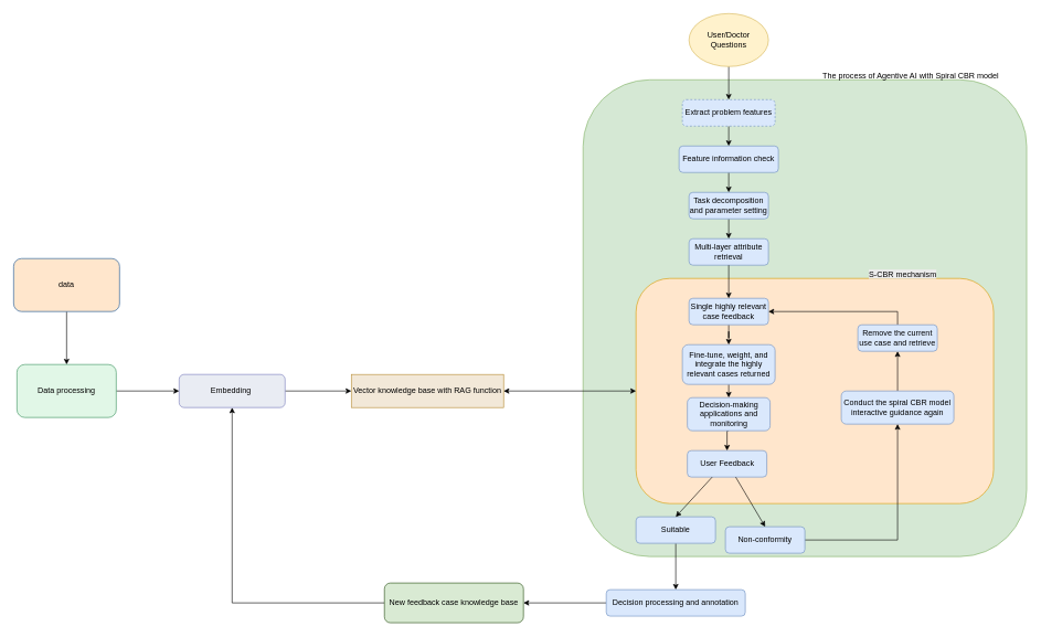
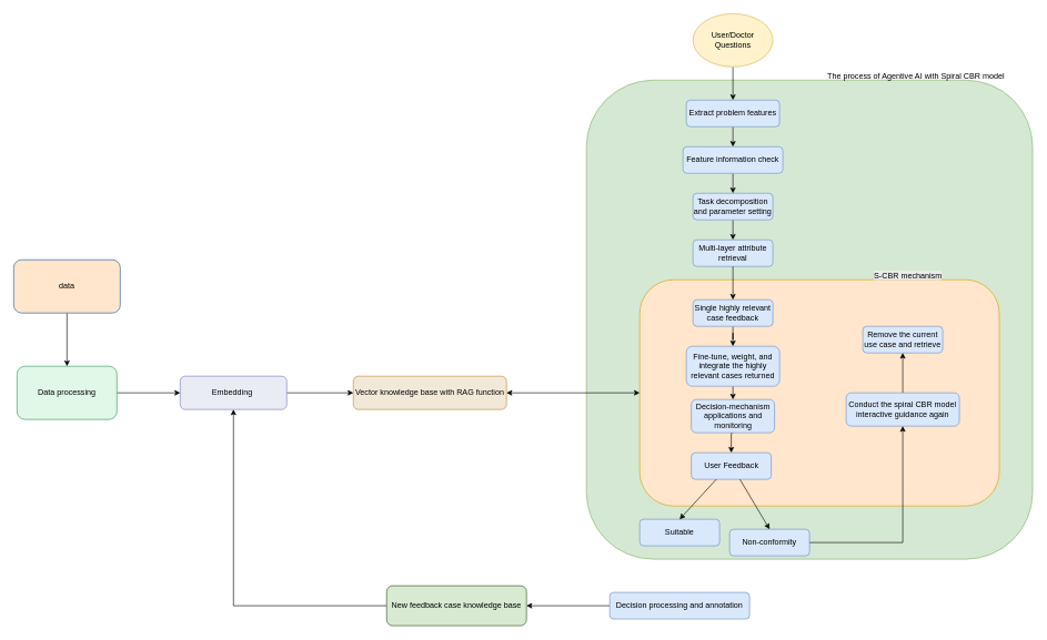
  <mxCell id="0" />
  <mxCell id="1" parent="0" />
  <mxCell id="2" value="" style="rounded=1;whiteSpace=wrap;html=1;fillColor=#d5e8d4;strokeColor=#82b366;" vertex="1" parent="1"><mxGeometry x="880" y="120" width="670" height="720" as="geometry" /></mxCell>
  <mxCell id="3" style="edgeStyle=orthogonalEdgeStyle;rounded=0;orthogonalLoop=1;jettySize=auto;html=1;entryX=0.5;entryY=0;entryDx=0;entryDy=0;" edge="1" parent="1" source="4" target="7"><mxGeometry relative="1" as="geometry" /></mxCell>
  <mxCell id="4" value="User/Doctor Questions" style="ellipse;whiteSpace=wrap;html=1;fillColor=#fff2cc;strokeColor=#d6b656;" vertex="1" parent="1"><mxGeometry x="1040" y="20" width="120" height="80" as="geometry" /></mxCell>
  <mxCell id="5" value="The process of Agentive AI with Spiral CBR model" style="text;whiteSpace=wrap;html=1;" vertex="1" parent="1"><mxGeometry x="1240" y="100" width="300" height="40" as="geometry" /></mxCell>
  <mxCell id="6" style="edgeStyle=orthogonalEdgeStyle;rounded=0;orthogonalLoop=1;jettySize=auto;html=1;exitX=0.5;exitY=1;exitDx=0;exitDy=0;entryX=0.5;entryY=0;entryDx=0;entryDy=0;" edge="1" parent="1" source="7" target="9"><mxGeometry relative="1" as="geometry" /></mxCell>
- <mxCell id="7" value="Extract problem features" style="rounded=1;whiteSpace=wrap;html=1;fillColor=#dae8fc;strokeColor=#6c8ebf;dashed=1;" vertex="1" parent="1"><mxGeometry x="1030" y="150" width="140" height="40" as="geometry" /></mxCell>
+ <mxCell id="7" value="Extract problem features" style="rounded=1;whiteSpace=wrap;html=1;fillColor=#dae8fc;strokeColor=#6c8ebf;" vertex="1" parent="1"><mxGeometry x="1030" y="150" width="140" height="40" as="geometry" /></mxCell>
  <mxCell id="8" style="edgeStyle=orthogonalEdgeStyle;rounded=0;orthogonalLoop=1;jettySize=auto;html=1;exitX=0.5;exitY=1;exitDx=0;exitDy=0;entryX=0.5;entryY=0;entryDx=0;entryDy=0;" edge="1" parent="1" source="9" target="11"><mxGeometry relative="1" as="geometry" /></mxCell>
  <mxCell id="9" value="Feature information check" style="rounded=1;whiteSpace=wrap;html=1;fillColor=#dae8fc;strokeColor=#6c8ebf;" vertex="1" parent="1"><mxGeometry x="1025" y="220" width="150" height="40" as="geometry" /></mxCell>
  <mxCell id="10" style="edgeStyle=orthogonalEdgeStyle;rounded=0;orthogonalLoop=1;jettySize=auto;html=1;exitX=0.5;exitY=1;exitDx=0;exitDy=0;entryX=0.5;entryY=0;entryDx=0;entryDy=0;" edge="1" parent="1" source="11" target="12"><mxGeometry relative="1" as="geometry" /></mxCell>
  <mxCell id="11" value="Task decomposition and parameter setting" style="rounded=1;whiteSpace=wrap;html=1;fillColor=#dae8fc;strokeColor=#6c8ebf;" vertex="1" parent="1"><mxGeometry x="1040" y="290" width="120" height="40" as="geometry" /></mxCell>
  <mxCell id="12" value="Multi-layer attribute retrieval" style="rounded=1;whiteSpace=wrap;html=1;fillColor=#dae8fc;strokeColor=#6c8ebf;" vertex="1" parent="1"><mxGeometry x="1040" y="360" width="120" height="40" as="geometry" /></mxCell>
  <mxCell id="13" value="" style="rounded=1;whiteSpace=wrap;html=1;fillColor=#ffe6cc;strokeColor=#d79b00;" vertex="1" parent="1"><mxGeometry x="960" y="420" width="540" height="340" as="geometry" /></mxCell>
  <mxCell id="14" style="edgeStyle=orthogonalEdgeStyle;rounded=0;orthogonalLoop=1;jettySize=auto;html=1;" edge="1" parent="1" source="15" target="17"><mxGeometry relative="1" as="geometry" /></mxCell>
  <mxCell id="15" value="Single highly relevant case feedback" style="rounded=1;whiteSpace=wrap;html=1;fillColor=#dae8fc;strokeColor=#6c8ebf;" vertex="1" parent="1"><mxGeometry x="1040" y="450" width="120" height="40" as="geometry" /></mxCell>
  <mxCell id="16" style="edgeStyle=orthogonalEdgeStyle;rounded=0;orthogonalLoop=1;jettySize=auto;html=1;exitX=0.5;exitY=1;exitDx=0;exitDy=0;entryX=0.5;entryY=0;entryDx=0;entryDy=0;" edge="1" parent="1" source="17" target="19"><mxGeometry relative="1" as="geometry" /></mxCell>
  <mxCell id="17" value="Fine-tune, weight, and integrate the highly relevant cases returned" style="rounded=1;whiteSpace=wrap;html=1;fillColor=#dae8fc;strokeColor=#6c8ebf;" vertex="1" parent="1"><mxGeometry x="1030" y="520" width="140" height="60" as="geometry" /></mxCell>
  <mxCell id="18" style="edgeStyle=orthogonalEdgeStyle;rounded=0;orthogonalLoop=1;jettySize=auto;html=1;exitX=0.5;exitY=1;exitDx=0;exitDy=0;entryX=0.5;entryY=0;entryDx=0;entryDy=0;" edge="1" parent="1" source="19" target="20"><mxGeometry relative="1" as="geometry" /></mxCell>
- <mxCell id="19" value="Decision-making applications and monitoring" style="rounded=1;whiteSpace=wrap;html=1;fillColor=#dae8fc;strokeColor=#6c8ebf;" vertex="1" parent="1"><mxGeometry x="1037.5" y="600" width="125" height="50" as="geometry" /></mxCell>
+ <mxCell id="19" value="Decision-mechanism applications and monitoring" style="rounded=1;whiteSpace=wrap;html=1;fillColor=#dae8fc;strokeColor=#6c8ebf;" vertex="1" parent="1"><mxGeometry x="1037.5" y="600" width="125" height="50" as="geometry" /></mxCell>
  <mxCell id="20" value="&lt;div style=&quot;text-align: start;&quot;&gt;User Feedback&lt;/div&gt;" style="rounded=1;whiteSpace=wrap;html=1;fillColor=#dae8fc;strokeColor=#6c8ebf;" vertex="1" parent="1"><mxGeometry x="1037.5" y="680" width="120" height="40" as="geometry" /></mxCell>
  <mxCell id="21" style="edgeStyle=orthogonalEdgeStyle;rounded=0;orthogonalLoop=1;jettySize=auto;html=1;exitX=0.5;exitY=0;exitDx=0;exitDy=0;entryX=0.5;entryY=1;entryDx=0;entryDy=0;" edge="1" parent="1" source="22" target="24"><mxGeometry relative="1" as="geometry" /></mxCell>
  <mxCell id="22" value="&lt;div style=&quot;text-align: center;&quot;&gt;Conduct the spiral CBR model interactive guidance again&lt;/div&gt;" style="rounded=1;whiteSpace=wrap;html=1;fillColor=#dae8fc;strokeColor=#6c8ebf;" vertex="1" parent="1"><mxGeometry x="1270" y="590" width="170" height="50" as="geometry" /></mxCell>
- <mxCell id="23" style="edgeStyle=orthogonalEdgeStyle;rounded=0;orthogonalLoop=1;jettySize=auto;html=1;entryX=1;entryY=0.5;entryDx=0;entryDy=0;" edge="1" parent="1" source="24" target="15"><mxGeometry relative="1" as="geometry"><Array as="points"><mxPoint x="1355" y="470" /></Array></mxGeometry></mxCell>
  <mxCell id="24" value="Remove the current use case and retrieve" style="rounded=1;whiteSpace=wrap;html=1;fillColor=#dae8fc;strokeColor=#6c8ebf;" vertex="1" parent="1"><mxGeometry x="1295" y="490" width="120" height="40" as="geometry" /></mxCell>
- <mxCell id="25" style="edgeStyle=orthogonalEdgeStyle;rounded=0;orthogonalLoop=1;jettySize=auto;html=1;" edge="1" parent="1" source="26" target="33"><mxGeometry relative="1" as="geometry" /></mxCell>
  <mxCell id="26" value="&lt;div style=&quot;text-align: start;&quot;&gt;Suitable&lt;/div&gt;" style="rounded=1;whiteSpace=wrap;html=1;fillColor=#dae8fc;strokeColor=#6c8ebf;" vertex="1" parent="1"><mxGeometry x="960" y="780" width="120" height="40" as="geometry" /></mxCell>
  <mxCell id="27" style="edgeStyle=orthogonalEdgeStyle;rounded=0;orthogonalLoop=1;jettySize=auto;html=1;entryX=0.5;entryY=1;entryDx=0;entryDy=0;" edge="1" parent="1" source="28" target="22"><mxGeometry relative="1" as="geometry" /></mxCell>
  <mxCell id="28" value="&lt;div style=&quot;text-align: start;&quot;&gt;Non-conformity&lt;/div&gt;" style="rounded=1;whiteSpace=wrap;html=1;fillColor=#dae8fc;strokeColor=#6c8ebf;" vertex="1" parent="1"><mxGeometry x="1095" y="795" width="120" height="40" as="geometry" /></mxCell>
  <mxCell id="29" value="" style="endArrow=classic;html=1;rounded=0;exitX=0.75;exitY=1;exitDx=0;exitDy=0;entryX=0.5;entryY=0;entryDx=0;entryDy=0;" edge="1" parent="1" target="28"><mxGeometry width="50" height="50" relative="1" as="geometry"><mxPoint x="1110.5" y="720" as="sourcePoint" /><mxPoint x="1157.5" y="760" as="targetPoint" /></mxGeometry></mxCell>
  <mxCell id="30" value="" style="endArrow=classic;html=1;rounded=0;exitX=0.25;exitY=1;exitDx=0;exitDy=0;entryX=0.5;entryY=0;entryDx=0;entryDy=0;" edge="1" parent="1" target="26"><mxGeometry width="50" height="50" relative="1" as="geometry"><mxPoint x="1075" y="720" as="sourcePoint" /><mxPoint x="1040" y="760" as="targetPoint" /></mxGeometry></mxCell>
  <mxCell id="31" style="edgeStyle=orthogonalEdgeStyle;rounded=0;orthogonalLoop=1;jettySize=auto;html=1;entryX=0.5;entryY=0;entryDx=0;entryDy=0;" edge="1" parent="1" source="12" target="15"><mxGeometry relative="1" as="geometry" /></mxCell>
  <mxCell id="32" style="edgeStyle=orthogonalEdgeStyle;rounded=0;orthogonalLoop=1;jettySize=auto;html=1;exitX=0;exitY=0.5;exitDx=0;exitDy=0;entryX=1;entryY=0.5;entryDx=0;entryDy=0;" edge="1" parent="1" source="33" target="35"><mxGeometry relative="1" as="geometry" /></mxCell>
  <mxCell id="33" value="&lt;div style=&quot;text-align: start;&quot;&gt;Decision processing and annotation&lt;/div&gt;" style="rounded=1;whiteSpace=wrap;html=1;fillColor=#dae8fc;strokeColor=#6c8ebf;" vertex="1" parent="1"><mxGeometry x="915" y="890" width="210" height="40" as="geometry" /></mxCell>
  <mxCell id="34" style="edgeStyle=orthogonalEdgeStyle;rounded=0;orthogonalLoop=1;jettySize=auto;html=1;" edge="1" parent="1" source="35" target="39"><mxGeometry relative="1" as="geometry" /></mxCell>
  <mxCell id="35" value="&lt;font style=&quot;color: rgb(0, 0, 0);&quot;&gt;New feedback case knowledge base&lt;/font&gt;" style="rounded=1;whiteSpace=wrap;html=1;fillColor=#d9ead3;strokeColor=#274e13;" vertex="1" parent="1"><mxGeometry x="580" y="880" width="210" height="60" as="geometry" /></mxCell>
- <mxCell id="36" value="&lt;font style=&quot;color: rgb(0, 0, 0);&quot;&gt;Vector knowledge base with RAG function&lt;/font&gt;" style="whiteSpace=wrap;html=1;fillColor=#f2e8d8;strokeColor=#b68b32;rounded=0;" vertex="1" parent="1"><mxGeometry x="530" y="565" width="230" height="50" as="geometry" /></mxCell>
+ <mxCell id="36" value="&lt;font style=&quot;color: rgb(0, 0, 0);&quot;&gt;Vector knowledge base with RAG function&lt;/font&gt;" style="rounded=1;whiteSpace=wrap;html=1;fillColor=#f2e8d8;strokeColor=#b68b32;" vertex="1" parent="1"><mxGeometry x="530" y="565" width="230" height="50" as="geometry" /></mxCell>
  <mxCell id="37" style="edgeStyle=orthogonalEdgeStyle;rounded=0;orthogonalLoop=1;jettySize=auto;html=1;entryX=0;entryY=0.5;entryDx=0;entryDy=0;startArrow=classic;startFill=1;" edge="1" parent="1" source="36" target="13"><mxGeometry relative="1" as="geometry" /></mxCell>
  <mxCell id="38" style="edgeStyle=orthogonalEdgeStyle;rounded=0;orthogonalLoop=1;jettySize=auto;html=1;entryX=0;entryY=0.5;entryDx=0;entryDy=0;" edge="1" parent="1" source="39" target="36"><mxGeometry relative="1" as="geometry" /></mxCell>
  <mxCell id="39" value="&lt;font style=&quot;color: rgb(0, 0, 0);&quot;&gt;Embedding&amp;nbsp;&lt;/font&gt;" style="rounded=1;whiteSpace=wrap;html=1;fillColor=#e9ecf3;strokeColor=#777bbb;" vertex="1" parent="1"><mxGeometry x="270" y="565" width="160" height="50" as="geometry" /></mxCell>
  <mxCell id="40" style="edgeStyle=orthogonalEdgeStyle;rounded=0;orthogonalLoop=1;jettySize=auto;html=1;entryX=0.5;entryY=0;entryDx=0;entryDy=0;" edge="1" parent="1" source="41" target="43"><mxGeometry relative="1" as="geometry" /></mxCell>
  <mxCell id="41" value="&lt;font color=&quot;#000000&quot;&gt;data&lt;/font&gt;" style="rounded=1;whiteSpace=wrap;html=1;fillColor=#ffe6cc;strokeColor=#185494;" vertex="1" parent="1"><mxGeometry x="20" y="390" width="160" height="80" as="geometry" /></mxCell>
  <mxCell id="42" style="edgeStyle=orthogonalEdgeStyle;rounded=0;orthogonalLoop=1;jettySize=auto;html=1;" edge="1" parent="1" source="43" target="39"><mxGeometry relative="1" as="geometry" /></mxCell>
  <mxCell id="43" value="&lt;font color=&quot;#000000&quot;&gt;Data processing&lt;/font&gt;" style="rounded=1;whiteSpace=wrap;html=1;fillColor=#e1f7e7;strokeColor=#3a915d;" vertex="1" parent="1"><mxGeometry x="25" y="550" width="150" height="80" as="geometry" /></mxCell>
  <mxCell id="44" value="&lt;span style=&quot;color: rgb(0, 0, 0); font-family: Helvetica; font-size: 12px; font-style: normal; font-variant-ligatures: normal; font-variant-caps: normal; font-weight: 400; letter-spacing: normal; orphans: 2; text-align: left; text-indent: 0px; text-transform: none; widows: 2; word-spacing: 0px; -webkit-text-stroke-width: 0px; white-space: normal; background-color: rgb(236, 236, 236); text-decoration-thickness: initial; text-decoration-style: initial; text-decoration-color: initial; display: inline !important; float: none;&quot;&gt;S-CBR mechanism&lt;/span&gt;" style="text;whiteSpace=wrap;html=1;" vertex="1" parent="1"><mxGeometry x="1310" y="400" width="120" height="40" as="geometry" /></mxCell>
